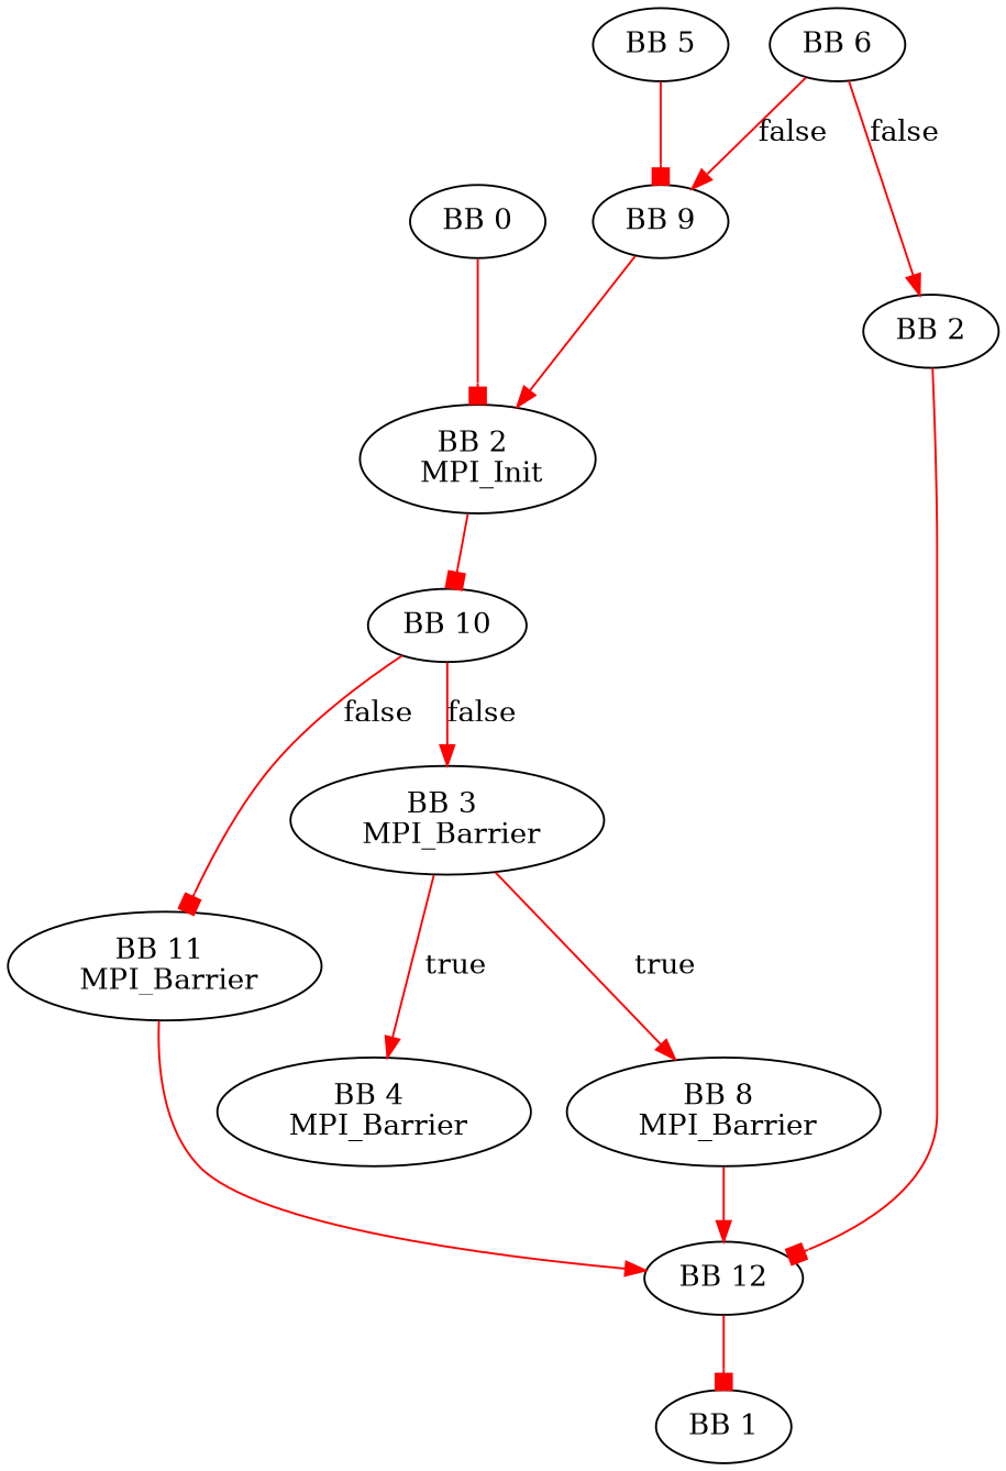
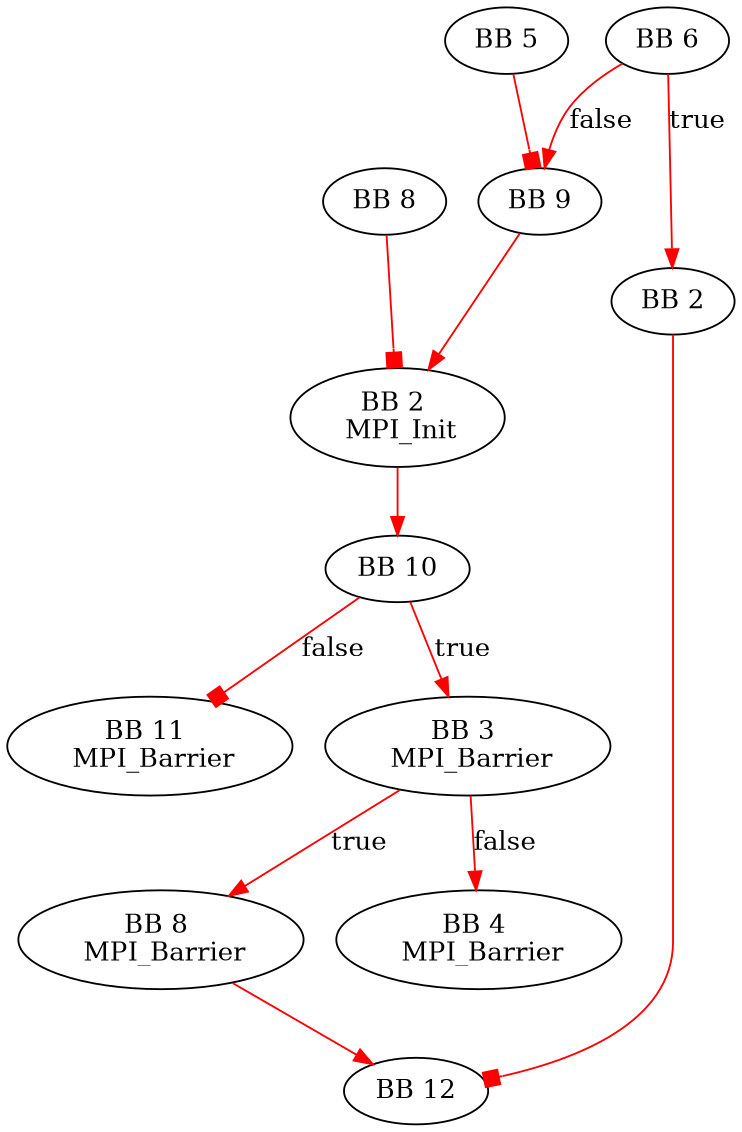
  digraph {
    node [shape=ellipse]
    edge [arrowhead=normal color=red]
-   n1 [label="BB 0"]
+   n1 [label="BB 8"]
    n2 [label="BB 2 \n MPI_Init"]
    n3 [label="BB 10"]
    n4 [label="BB 3 \n MPI_Barrier"]
    n5 [label="BB 11 \n MPI_Barrier"]
    n6 [label="BB 4 \n MPI_Barrier"]
    n7 [label="BB 8 \n MPI_Barrier"]
    n8 [label="BB 12"]
-   n9 [label="BB 1"]
    n10 [label="BB 5"]
    n11 [label="BB 9"]
    n12 [label="BB 6"]
    n13 [label="BB 2"]
    n1 -> n2 [arrowhead=box]
-   n2 -> n3 [arrowhead=box]
-   n3 -> n4 [label=false]
+   n2 -> n3
+   n3 -> n4 [label=true]
    n3 -> n5 [arrowhead=box label=false]
-   n4 -> n6 [label=true]
+   n4 -> n6 [label=false]
    n4 -> n7 [label=true]
-   n5 -> n8
    n7 -> n8
-   n8 -> n9 [arrowhead=box]
    n10 -> n11 [arrowhead=box]
    n11 -> n2
    n12 -> n11 [label=false]
-   n12 -> n13 [label=false]
+   n12 -> n13 [label=true]
    n13 -> n8 [arrowhead=box]
  }
